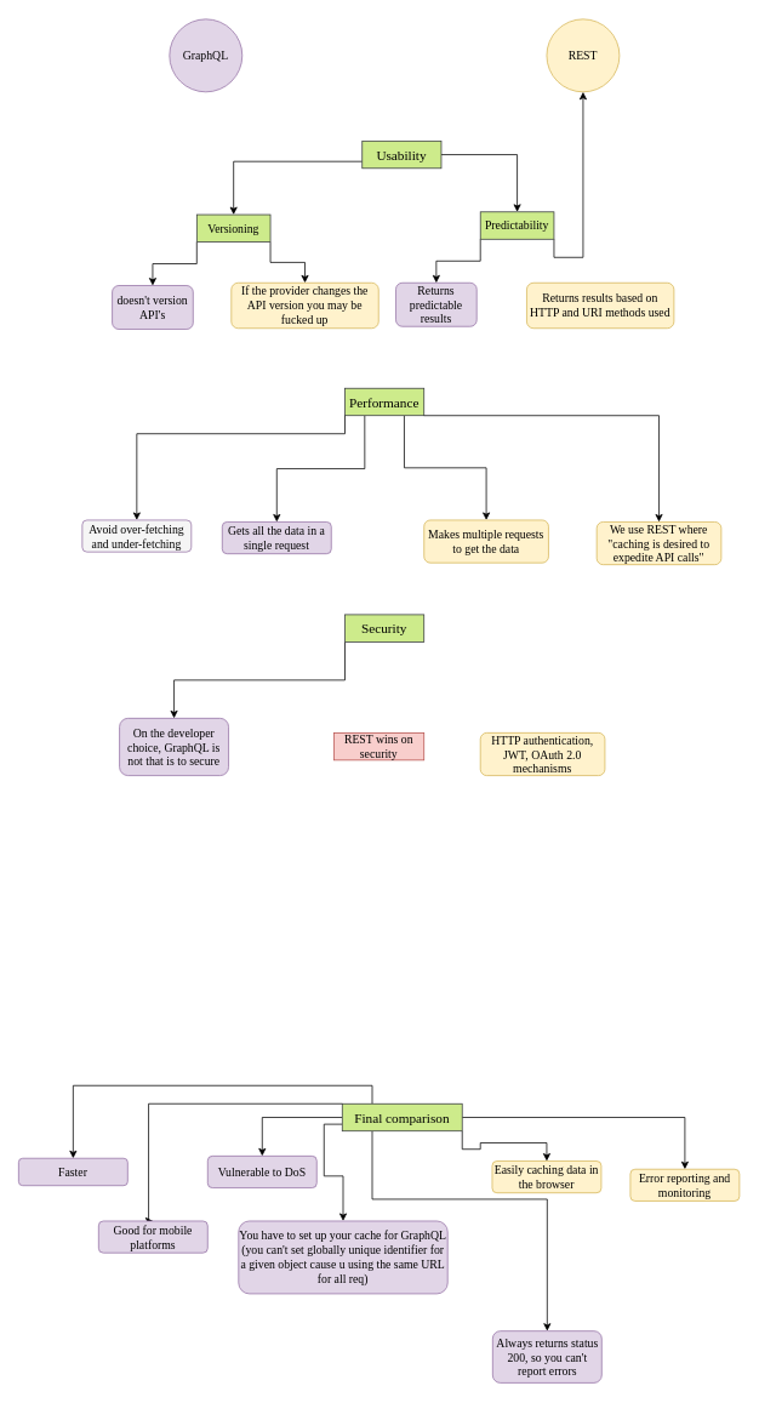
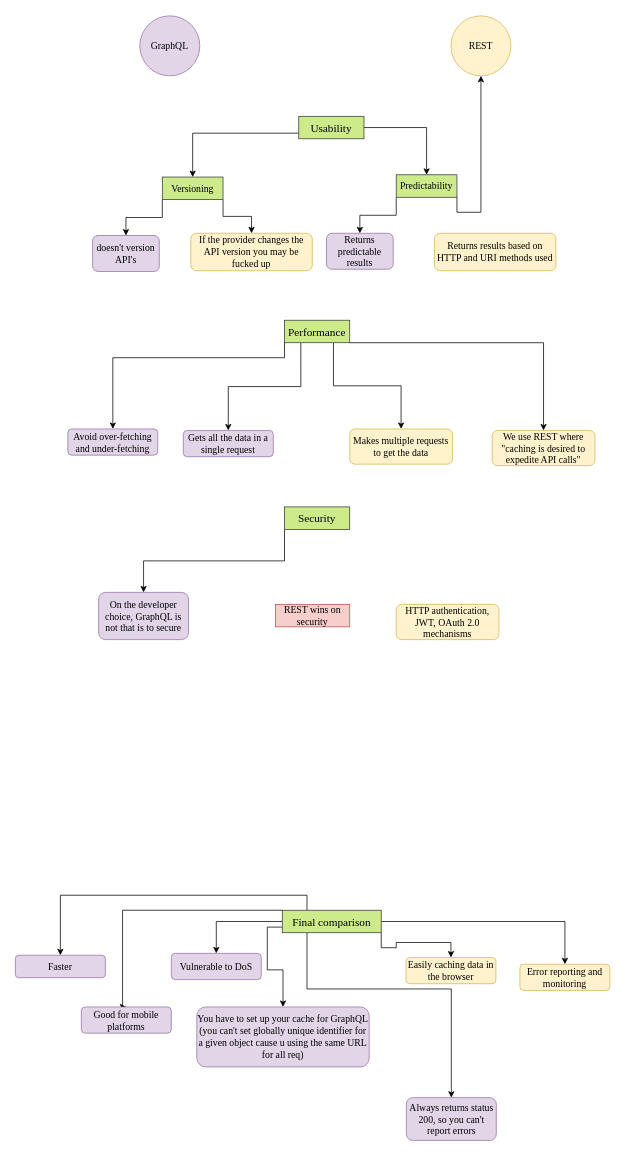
  <mxCell id="0" />
  <mxCell id="1" parent="0" />
  <mxCell id="2" value="&lt;font face=&quot;Nunito&quot; data-font-src=&quot;https://fonts.googleapis.com/css?family=Nunito&quot; style=&quot;font-size: 13px&quot;&gt;GraphQL&lt;/font&gt;" style="ellipse;whiteSpace=wrap;html=1;aspect=fixed;fillColor=#e1d5e7;strokeColor=#9673a6;" vertex="1" parent="1"><mxGeometry x="186" y="20" width="80" height="80" as="geometry" /></mxCell>
  <mxCell id="3" value="&lt;font style=&quot;font-size: 13px&quot; face=&quot;Nunito&quot; data-font-src=&quot;https://fonts.googleapis.com/css?family=Nunito&quot;&gt;REST&lt;/font&gt;" style="ellipse;whiteSpace=wrap;html=1;aspect=fixed;fillColor=#fff2cc;strokeColor=#d6b656;" vertex="1" parent="1"><mxGeometry x="601" y="20" width="80" height="80" as="geometry" /></mxCell>
  <mxCell id="4" value="&lt;font style=&quot;font-size: 13px&quot; face=&quot;Nunito&quot; data-font-src=&quot;https://fonts.googleapis.com/css?family=Nunito&quot;&gt;Returns predictable results&lt;/font&gt;" style="rounded=1;whiteSpace=wrap;html=1;fillColor=#e1d5e7;strokeColor=#9673a6;" vertex="1" parent="1"><mxGeometry x="435" y="310" width="89" height="48" as="geometry" /></mxCell>
  <mxCell id="5" style="edgeStyle=orthogonalEdgeStyle;rounded=0;orthogonalLoop=1;jettySize=auto;html=1;exitX=0;exitY=0.75;exitDx=0;exitDy=0;entryX=0.5;entryY=0;entryDx=0;entryDy=0;" edge="1" parent="1" source="7" target="15"><mxGeometry relative="1" as="geometry"><mxPoint x="320" y="232" as="targetPoint" /></mxGeometry></mxCell>
  <mxCell id="6" style="edgeStyle=orthogonalEdgeStyle;rounded=0;orthogonalLoop=1;jettySize=auto;html=1;exitX=1;exitY=0.5;exitDx=0;exitDy=0;entryX=0.5;entryY=0;entryDx=0;entryDy=0;" edge="1" parent="1" source="7" target="10"><mxGeometry relative="1" as="geometry" /></mxCell>
  <mxCell id="7" value="&lt;h2&gt;&lt;span style=&quot;font-weight: normal&quot;&gt;&lt;font style=&quot;font-size: 15px&quot; face=&quot;Nunito&quot; data-font-src=&quot;https://fonts.googleapis.com/css?family=Nunito&quot;&gt;Usability&lt;/font&gt;&lt;/span&gt;&lt;/h2&gt;" style="text;html=1;strokeColor=#36393d;fillColor=#cdeb8b;align=center;verticalAlign=middle;whiteSpace=wrap;rounded=0;" vertex="1" parent="1"><mxGeometry x="398" y="154" width="87" height="30" as="geometry" /></mxCell>
  <mxCell id="8" style="edgeStyle=orthogonalEdgeStyle;rounded=0;orthogonalLoop=1;jettySize=auto;html=1;exitX=0;exitY=1;exitDx=0;exitDy=0;entryX=0.5;entryY=0;entryDx=0;entryDy=0;fontFamily=Nunito;fontSource=https%3A%2F%2Ffonts.googleapis.com%2Fcss%3Ffamily%3DNunito;fontSize=13;" edge="1" parent="1" source="10" target="4"><mxGeometry relative="1" as="geometry" /></mxCell>
  <mxCell id="9" style="edgeStyle=orthogonalEdgeStyle;rounded=0;orthogonalLoop=1;jettySize=auto;html=1;exitX=1;exitY=1;exitDx=0;exitDy=0;fontFamily=Nunito;fontSource=https%3A%2F%2Ffonts.googleapis.com%2Fcss%3Ffamily%3DNunito;fontSize=13;" edge="1" parent="1" source="10" target="3"><mxGeometry relative="1" as="geometry" /></mxCell>
  <mxCell id="10" value="&lt;font face=&quot;Nunito&quot; data-font-src=&quot;https://fonts.googleapis.com/css?family=Nunito&quot; style=&quot;font-size: 13px&quot;&gt;Predictability&lt;/font&gt;" style="text;html=1;strokeColor=#36393d;fillColor=#cdeb8b;align=center;verticalAlign=middle;whiteSpace=wrap;rounded=0;" vertex="1" parent="1"><mxGeometry x="528" y="232" width="81" height="30" as="geometry" /></mxCell>
  <mxCell id="11" value="&lt;font style=&quot;font-size: 13px&quot; face=&quot;Nunito&quot; data-font-src=&quot;https://fonts.googleapis.com/css?family=Nunito&quot;&gt;Returns results based on HTTP and URI methods used&lt;/font&gt;" style="rounded=1;whiteSpace=wrap;html=1;fillColor=#fff2cc;strokeColor=#d6b656;" vertex="1" parent="1"><mxGeometry x="579" y="310" width="162" height="50" as="geometry" /></mxCell>
  <mxCell id="12" value="&lt;font face=&quot;Nunito&quot;&gt;&lt;span style=&quot;font-size: 13px&quot;&gt;doesn't version API's&lt;/span&gt;&lt;/font&gt;" style="rounded=1;whiteSpace=wrap;html=1;fillColor=#e1d5e7;strokeColor=#9673a6;" vertex="1" parent="1"><mxGeometry x="123" y="313" width="89" height="48" as="geometry" /></mxCell>
  <mxCell id="13" style="edgeStyle=orthogonalEdgeStyle;rounded=0;orthogonalLoop=1;jettySize=auto;html=1;exitX=0;exitY=1;exitDx=0;exitDy=0;entryX=0.5;entryY=0;entryDx=0;entryDy=0;fontFamily=Nunito;fontSource=https%3A%2F%2Ffonts.googleapis.com%2Fcss%3Ffamily%3DNunito;fontSize=13;" edge="1" parent="1" source="15" target="12"><mxGeometry relative="1" as="geometry" /></mxCell>
  <mxCell id="14" style="edgeStyle=orthogonalEdgeStyle;rounded=0;orthogonalLoop=1;jettySize=auto;html=1;exitX=1;exitY=1;exitDx=0;exitDy=0;entryX=0.5;entryY=0;entryDx=0;entryDy=0;fontFamily=Nunito;fontSource=https%3A%2F%2Ffonts.googleapis.com%2Fcss%3Ffamily%3DNunito;fontSize=13;" edge="1" parent="1" source="15" target="16"><mxGeometry relative="1" as="geometry" /></mxCell>
  <mxCell id="15" value="&lt;font face=&quot;Nunito&quot; data-font-src=&quot;https://fonts.googleapis.com/css?family=Nunito&quot; style=&quot;font-size: 13px&quot;&gt;Versioning&lt;/font&gt;" style="text;html=1;strokeColor=#36393d;fillColor=#cdeb8b;align=center;verticalAlign=middle;whiteSpace=wrap;rounded=0;" vertex="1" parent="1"><mxGeometry x="216" y="235" width="81" height="30" as="geometry" /></mxCell>
  <mxCell id="16" value="&lt;font style=&quot;font-size: 13px&quot; face=&quot;Nunito&quot; data-font-src=&quot;https://fonts.googleapis.com/css?family=Nunito&quot;&gt;If the provider changes the API version you may be fucked up&lt;/font&gt;" style="rounded=1;whiteSpace=wrap;html=1;fillColor=#fff2cc;strokeColor=#d6b656;" vertex="1" parent="1"><mxGeometry x="254" y="310" width="162" height="50" as="geometry" /></mxCell>
  <mxCell id="17" style="edgeStyle=orthogonalEdgeStyle;rounded=0;orthogonalLoop=1;jettySize=auto;html=1;exitX=0;exitY=1;exitDx=0;exitDy=0;entryX=0.5;entryY=0;entryDx=0;entryDy=0;fontFamily=Nunito;fontSource=https%3A%2F%2Ffonts.googleapis.com%2Fcss%3Ffamily%3DNunito;fontSize=13;" edge="1" parent="1" source="21" target="23"><mxGeometry relative="1" as="geometry"><Array as="points"><mxPoint x="379" y="476" /><mxPoint x="150" y="476" /></Array></mxGeometry></mxCell>
  <mxCell id="18" style="edgeStyle=orthogonalEdgeStyle;rounded=0;orthogonalLoop=1;jettySize=auto;html=1;exitX=0.25;exitY=1;exitDx=0;exitDy=0;entryX=0.5;entryY=0;entryDx=0;entryDy=0;fontFamily=Nunito;fontSource=https%3A%2F%2Ffonts.googleapis.com%2Fcss%3Ffamily%3DNunito;fontSize=13;" edge="1" parent="1" source="21" target="22"><mxGeometry relative="1" as="geometry" /></mxCell>
  <mxCell id="19" style="edgeStyle=orthogonalEdgeStyle;rounded=0;orthogonalLoop=1;jettySize=auto;html=1;exitX=0.75;exitY=1;exitDx=0;exitDy=0;entryX=0.5;entryY=0;entryDx=0;entryDy=0;fontFamily=Nunito;fontSource=https%3A%2F%2Ffonts.googleapis.com%2Fcss%3Ffamily%3DNunito;fontSize=13;" edge="1" parent="1" source="21" target="24"><mxGeometry relative="1" as="geometry" /></mxCell>
  <mxCell id="20" style="edgeStyle=orthogonalEdgeStyle;rounded=0;orthogonalLoop=1;jettySize=auto;html=1;exitX=1;exitY=1;exitDx=0;exitDy=0;entryX=0.5;entryY=0;entryDx=0;entryDy=0;fontFamily=Nunito;fontSource=https%3A%2F%2Ffonts.googleapis.com%2Fcss%3Ffamily%3DNunito;fontSize=13;" edge="1" parent="1" source="21" target="25"><mxGeometry relative="1" as="geometry"><Array as="points"><mxPoint x="725" y="456" /></Array></mxGeometry></mxCell>
  <mxCell id="21" value="&lt;h2&gt;&lt;span style=&quot;font-weight: normal&quot;&gt;&lt;font style=&quot;font-size: 15px&quot; face=&quot;Nunito&quot; data-font-src=&quot;https://fonts.googleapis.com/css?family=Nunito&quot;&gt;Performance&lt;/font&gt;&lt;/span&gt;&lt;/h2&gt;" style="text;html=1;strokeColor=#36393d;fillColor=#cdeb8b;align=center;verticalAlign=middle;whiteSpace=wrap;rounded=0;" vertex="1" parent="1"><mxGeometry x="379" y="426" width="87" height="30" as="geometry" /></mxCell>
  <mxCell id="22" value="Gets all the data in a single request" style="rounded=1;whiteSpace=wrap;html=1;fontFamily=Nunito;fontSource=https%3A%2F%2Ffonts.googleapis.com%2Fcss%3Ffamily%3DNunito;fontSize=13;fillColor=#e1d5e7;strokeColor=#9673a6;" vertex="1" parent="1"><mxGeometry x="244" y="573" width="120" height="35" as="geometry" /></mxCell>
- <mxCell id="23" value="Avoid over-fetching and under-fetching" style="rounded=1;whiteSpace=wrap;html=1;fontFamily=Nunito;fontSource=https%3A%2F%2Ffonts.googleapis.com%2Fcss%3Ffamily%3DNunito;fontSize=13;fillColor=#f5f5f5;strokeColor=#9673a6;" vertex="1" parent="1"><mxGeometry x="90" y="571" width="120" height="35" as="geometry" /></mxCell>
+ <mxCell id="23" value="Avoid over-fetching and under-fetching" style="rounded=1;whiteSpace=wrap;html=1;fontFamily=Nunito;fontSource=https%3A%2F%2Ffonts.googleapis.com%2Fcss%3Ffamily%3DNunito;fontSize=13;fillColor=#e1d5e7;strokeColor=#9673a6;" vertex="1" parent="1"><mxGeometry x="90" y="571" width="120" height="35" as="geometry" /></mxCell>
  <mxCell id="24" value="Makes multiple requests to get the data" style="rounded=1;whiteSpace=wrap;html=1;fontFamily=Nunito;fontSource=https%3A%2F%2Ffonts.googleapis.com%2Fcss%3Ffamily%3DNunito;fontSize=13;fillColor=#fff2cc;strokeColor=#d6b656;" vertex="1" parent="1"><mxGeometry x="466" y="571" width="137" height="47" as="geometry" /></mxCell>
  <mxCell id="25" value="We use REST where &quot;caching is desired to expedite API calls&quot;" style="rounded=1;whiteSpace=wrap;html=1;fontFamily=Nunito;fontSource=https%3A%2F%2Ffonts.googleapis.com%2Fcss%3Ffamily%3DNunito;fontSize=13;fillColor=#fff2cc;strokeColor=#d6b656;" vertex="1" parent="1"><mxGeometry x="656" y="573" width="137" height="47" as="geometry" /></mxCell>
  <mxCell id="26" style="edgeStyle=orthogonalEdgeStyle;rounded=0;orthogonalLoop=1;jettySize=auto;html=1;exitX=0;exitY=1;exitDx=0;exitDy=0;entryX=0.5;entryY=0;entryDx=0;entryDy=0;fontFamily=Nunito;fontSource=https%3A%2F%2Ffonts.googleapis.com%2Fcss%3Ffamily%3DNunito;fontSize=13;" edge="1" parent="1" source="27" target="28"><mxGeometry relative="1" as="geometry" /></mxCell>
  <mxCell id="27" value="&lt;h2&gt;&lt;span style=&quot;font-weight: normal&quot;&gt;&lt;font style=&quot;font-size: 15px&quot; face=&quot;Nunito&quot; data-font-src=&quot;https://fonts.googleapis.com/css?family=Nunito&quot;&gt;Security&lt;/font&gt;&lt;/span&gt;&lt;/h2&gt;" style="text;html=1;strokeColor=#36393d;fillColor=#cdeb8b;align=center;verticalAlign=middle;whiteSpace=wrap;rounded=0;" vertex="1" parent="1"><mxGeometry x="379" y="675" width="87" height="30" as="geometry" /></mxCell>
  <mxCell id="28" value="On the developer choice, GraphQL is not that is to secure" style="rounded=1;whiteSpace=wrap;html=1;fontFamily=Nunito;fontSource=https%3A%2F%2Ffonts.googleapis.com%2Fcss%3Ffamily%3DNunito;fontSize=13;fillColor=#e1d5e7;strokeColor=#9673a6;" vertex="1" parent="1"><mxGeometry x="131" y="789" width="120" height="63" as="geometry" /></mxCell>
  <mxCell id="29" value="HTTP authentication, JWT, OAuth 2.0 mechanisms" style="rounded=1;whiteSpace=wrap;html=1;fontFamily=Nunito;fontSource=https%3A%2F%2Ffonts.googleapis.com%2Fcss%3Ffamily%3DNunito;fontSize=13;fillColor=#fff2cc;strokeColor=#d6b656;" vertex="1" parent="1"><mxGeometry x="528" y="805" width="137" height="47" as="geometry" /></mxCell>
  <mxCell id="30" value="REST wins on security" style="text;html=1;strokeColor=#b85450;fillColor=#f8cecc;align=center;verticalAlign=middle;whiteSpace=wrap;rounded=0;fontFamily=Nunito;fontSource=https%3A%2F%2Ffonts.googleapis.com%2Fcss%3Ffamily%3DNunito;fontSize=13;" vertex="1" parent="1"><mxGeometry x="367" y="805" width="99" height="30" as="geometry" /></mxCell>
  <mxCell id="31" style="edgeStyle=orthogonalEdgeStyle;rounded=0;orthogonalLoop=1;jettySize=auto;html=1;exitX=0.25;exitY=0;exitDx=0;exitDy=0;entryX=0.5;entryY=0;entryDx=0;entryDy=0;fontFamily=Nunito;fontSource=https%3A%2F%2Ffonts.googleapis.com%2Fcss%3Ffamily%3DNunito;fontSize=13;" edge="1" parent="1" source="38" target="39"><mxGeometry relative="1" as="geometry" /></mxCell>
  <mxCell id="32" style="edgeStyle=orthogonalEdgeStyle;rounded=0;orthogonalLoop=1;jettySize=auto;html=1;exitX=0;exitY=0;exitDx=0;exitDy=0;entryX=0.5;entryY=0;entryDx=0;entryDy=0;fontFamily=Nunito;fontSource=https%3A%2F%2Ffonts.googleapis.com%2Fcss%3Ffamily%3DNunito;fontSize=13;" edge="1" parent="1" source="38" target="40"><mxGeometry relative="1" as="geometry"><Array as="points"><mxPoint x="163" y="1213" /><mxPoint x="163" y="1342" /></Array></mxGeometry></mxCell>
  <mxCell id="33" style="edgeStyle=orthogonalEdgeStyle;rounded=0;orthogonalLoop=1;jettySize=auto;html=1;exitX=0;exitY=0.5;exitDx=0;exitDy=0;entryX=0.5;entryY=0;entryDx=0;entryDy=0;fontFamily=Nunito;fontSource=https%3A%2F%2Ffonts.googleapis.com%2Fcss%3Ffamily%3DNunito;fontSize=13;" edge="1" parent="1" source="38" target="45"><mxGeometry relative="1" as="geometry" /></mxCell>
  <mxCell id="34" style="edgeStyle=orthogonalEdgeStyle;rounded=0;orthogonalLoop=1;jettySize=auto;html=1;exitX=0.25;exitY=1;exitDx=0;exitDy=0;entryX=0.5;entryY=0;entryDx=0;entryDy=0;fontFamily=Nunito;fontSource=https%3A%2F%2Ffonts.googleapis.com%2Fcss%3Ffamily%3DNunito;fontSize=13;" edge="1" parent="1" source="38" target="42"><mxGeometry relative="1" as="geometry"><Array as="points"><mxPoint x="409" y="1318" /><mxPoint x="602" y="1318" /></Array></mxGeometry></mxCell>
  <mxCell id="35" style="edgeStyle=orthogonalEdgeStyle;rounded=0;orthogonalLoop=1;jettySize=auto;html=1;exitX=0;exitY=0.75;exitDx=0;exitDy=0;entryX=0.5;entryY=0;entryDx=0;entryDy=0;fontFamily=Nunito;fontSource=https%3A%2F%2Ffonts.googleapis.com%2Fcss%3Ffamily%3DNunito;fontSize=13;" edge="1" parent="1" source="38" target="43"><mxGeometry relative="1" as="geometry" /></mxCell>
  <mxCell id="36" style="edgeStyle=orthogonalEdgeStyle;rounded=0;orthogonalLoop=1;jettySize=auto;html=1;exitX=1;exitY=1;exitDx=0;exitDy=0;entryX=0.5;entryY=0;entryDx=0;entryDy=0;fontFamily=Nunito;fontSource=https%3A%2F%2Ffonts.googleapis.com%2Fcss%3Ffamily%3DNunito;fontSize=13;" edge="1" parent="1" source="38" target="44"><mxGeometry relative="1" as="geometry" /></mxCell>
  <mxCell id="37" style="edgeStyle=orthogonalEdgeStyle;rounded=0;orthogonalLoop=1;jettySize=auto;html=1;exitX=1;exitY=0.5;exitDx=0;exitDy=0;entryX=0.5;entryY=0;entryDx=0;entryDy=0;fontFamily=Nunito;fontSource=https%3A%2F%2Ffonts.googleapis.com%2Fcss%3Ffamily%3DNunito;fontSize=13;" edge="1" parent="1" source="38" target="41"><mxGeometry relative="1" as="geometry" /></mxCell>
  <mxCell id="38" value="&lt;h2&gt;&lt;span style=&quot;font-weight: normal&quot;&gt;&lt;font style=&quot;font-size: 15px&quot; face=&quot;Nunito&quot; data-font-src=&quot;https://fonts.googleapis.com/css?family=Nunito&quot;&gt;Final comparison&lt;/font&gt;&lt;/span&gt;&lt;/h2&gt;" style="text;html=1;strokeColor=#36393d;fillColor=#cdeb8b;align=center;verticalAlign=middle;whiteSpace=wrap;rounded=0;" vertex="1" parent="1"><mxGeometry x="376" y="1213" width="132" height="30" as="geometry" /></mxCell>
  <mxCell id="39" value="Faster" style="rounded=1;whiteSpace=wrap;html=1;fontFamily=Nunito;fontSource=https%3A%2F%2Ffonts.googleapis.com%2Fcss%3Ffamily%3DNunito;fontSize=13;fillColor=#e1d5e7;strokeColor=#9673a6;" vertex="1" parent="1"><mxGeometry x="20" y="1273" width="120" height="30" as="geometry" /></mxCell>
  <mxCell id="40" value="Good for mobile platforms" style="rounded=1;whiteSpace=wrap;html=1;fontFamily=Nunito;fontSource=https%3A%2F%2Ffonts.googleapis.com%2Fcss%3Ffamily%3DNunito;fontSize=13;fillColor=#e1d5e7;strokeColor=#9673a6;" vertex="1" parent="1"><mxGeometry x="108" y="1342" width="120" height="35" as="geometry" /></mxCell>
  <mxCell id="41" value="Error reporting and monitoring" style="rounded=1;whiteSpace=wrap;html=1;fontFamily=Nunito;fontSource=https%3A%2F%2Ffonts.googleapis.com%2Fcss%3Ffamily%3DNunito;fontSize=13;fillColor=#fff2cc;strokeColor=#d6b656;" vertex="1" parent="1"><mxGeometry x="693" y="1285" width="120" height="35" as="geometry" /></mxCell>
  <mxCell id="42" value="Always returns status 200, so you can't report errors" style="rounded=1;whiteSpace=wrap;html=1;fontFamily=Nunito;fontSource=https%3A%2F%2Ffonts.googleapis.com%2Fcss%3Ffamily%3DNunito;fontSize=13;fillColor=#e1d5e7;strokeColor=#9673a6;" vertex="1" parent="1"><mxGeometry x="541.5" y="1463" width="120" height="57" as="geometry" /></mxCell>
  <mxCell id="43" value="You have to set up your cache for GraphQL (you can't set globally unique identifier for a given object cause u using the same URL for all req)" style="rounded=1;whiteSpace=wrap;html=1;fontFamily=Nunito;fontSource=https%3A%2F%2Ffonts.googleapis.com%2Fcss%3Ffamily%3DNunito;fontSize=13;fillColor=#e1d5e7;strokeColor=#9673a6;" vertex="1" parent="1"><mxGeometry x="262" y="1342" width="230" height="80" as="geometry" /></mxCell>
  <mxCell id="44" value="Easily caching data in the browser" style="rounded=1;whiteSpace=wrap;html=1;fontFamily=Nunito;fontSource=https%3A%2F%2Ffonts.googleapis.com%2Fcss%3Ffamily%3DNunito;fontSize=13;fillColor=#fff2cc;strokeColor=#d6b656;" vertex="1" parent="1"><mxGeometry x="541" y="1276" width="120" height="35" as="geometry" /></mxCell>
  <mxCell id="45" value="Vulnerable to DoS" style="rounded=1;whiteSpace=wrap;html=1;fontFamily=Nunito;fontSource=https%3A%2F%2Ffonts.googleapis.com%2Fcss%3Ffamily%3DNunito;fontSize=13;fillColor=#e1d5e7;strokeColor=#9673a6;" vertex="1" parent="1"><mxGeometry x="228" y="1270.5" width="120" height="35" as="geometry" /></mxCell>
